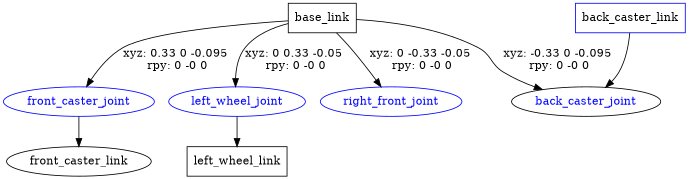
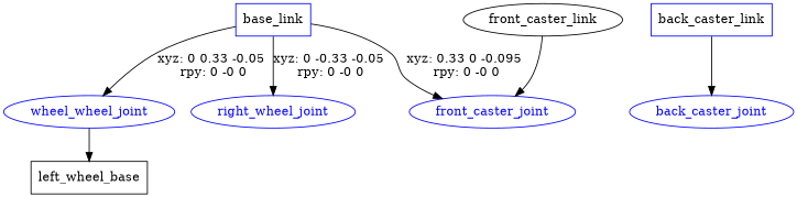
  digraph {
    node [shape=ellipse color=blue]
-   n1 [label=base_link shape=box color=""]
-   back_caster_joint [color=black fontcolor=blue]
+   n1 [label=base_link shape=box]
+   back_caster_joint [fontcolor=blue]
    front_caster_joint [fontcolor=blue]
-   left_wheel_joint [fontcolor=blue]
-   right_wheel_joint [fontcolor=blue label=right_front_joint]
+   left_wheel_joint [fontcolor=blue label=wheel_wheel_joint]
+   right_wheel_joint [fontcolor=blue]
    n6 [label=front_caster_link color=""]
-   n7 [label=left_wheel_link shape=box color=""]
+   n7 [label=left_wheel_base shape=box color=""]
    n8 [label=back_caster_link shape=box]
-   n1 -> back_caster_joint [label="xyz: -0.33 0 -0.095 \nrpy: 0 -0 0"]
    n1 -> front_caster_joint [label="xyz: 0.33 0 -0.095 \nrpy: 0 -0 0"]
    n1 -> left_wheel_joint [label="xyz: 0 0.33 -0.05 \nrpy: 0 -0 0"]
    n1 -> right_wheel_joint [label="xyz: 0 -0.33 -0.05 \nrpy: 0 -0 0"]
-   front_caster_joint -> n6
+   n6 -> front_caster_joint
    left_wheel_joint -> n7
    n8 -> back_caster_joint
  }
